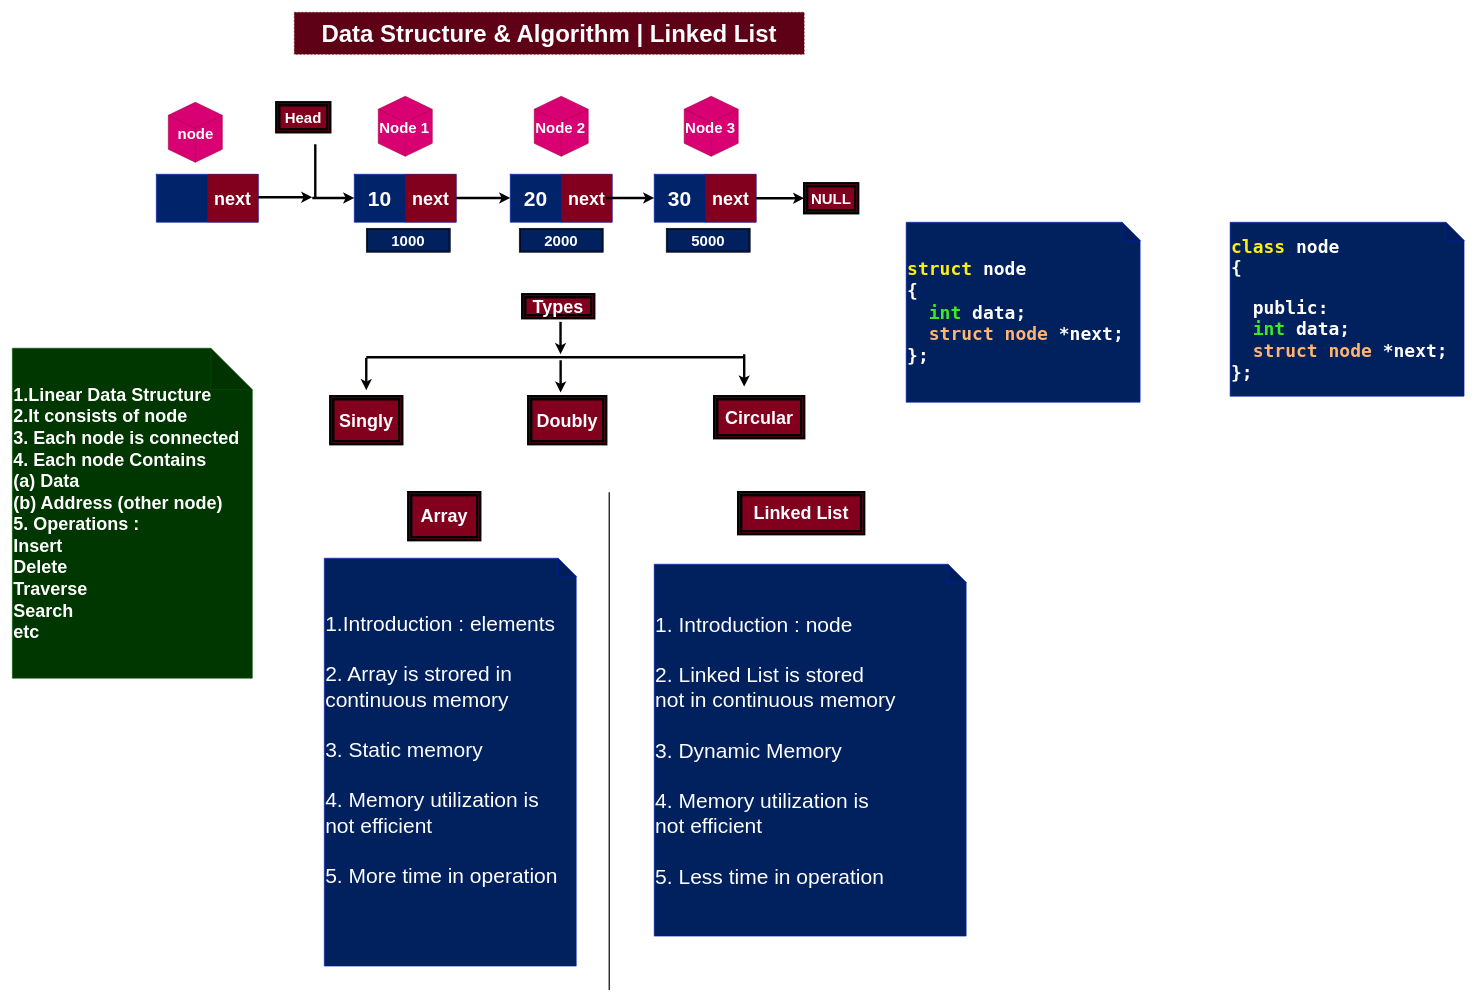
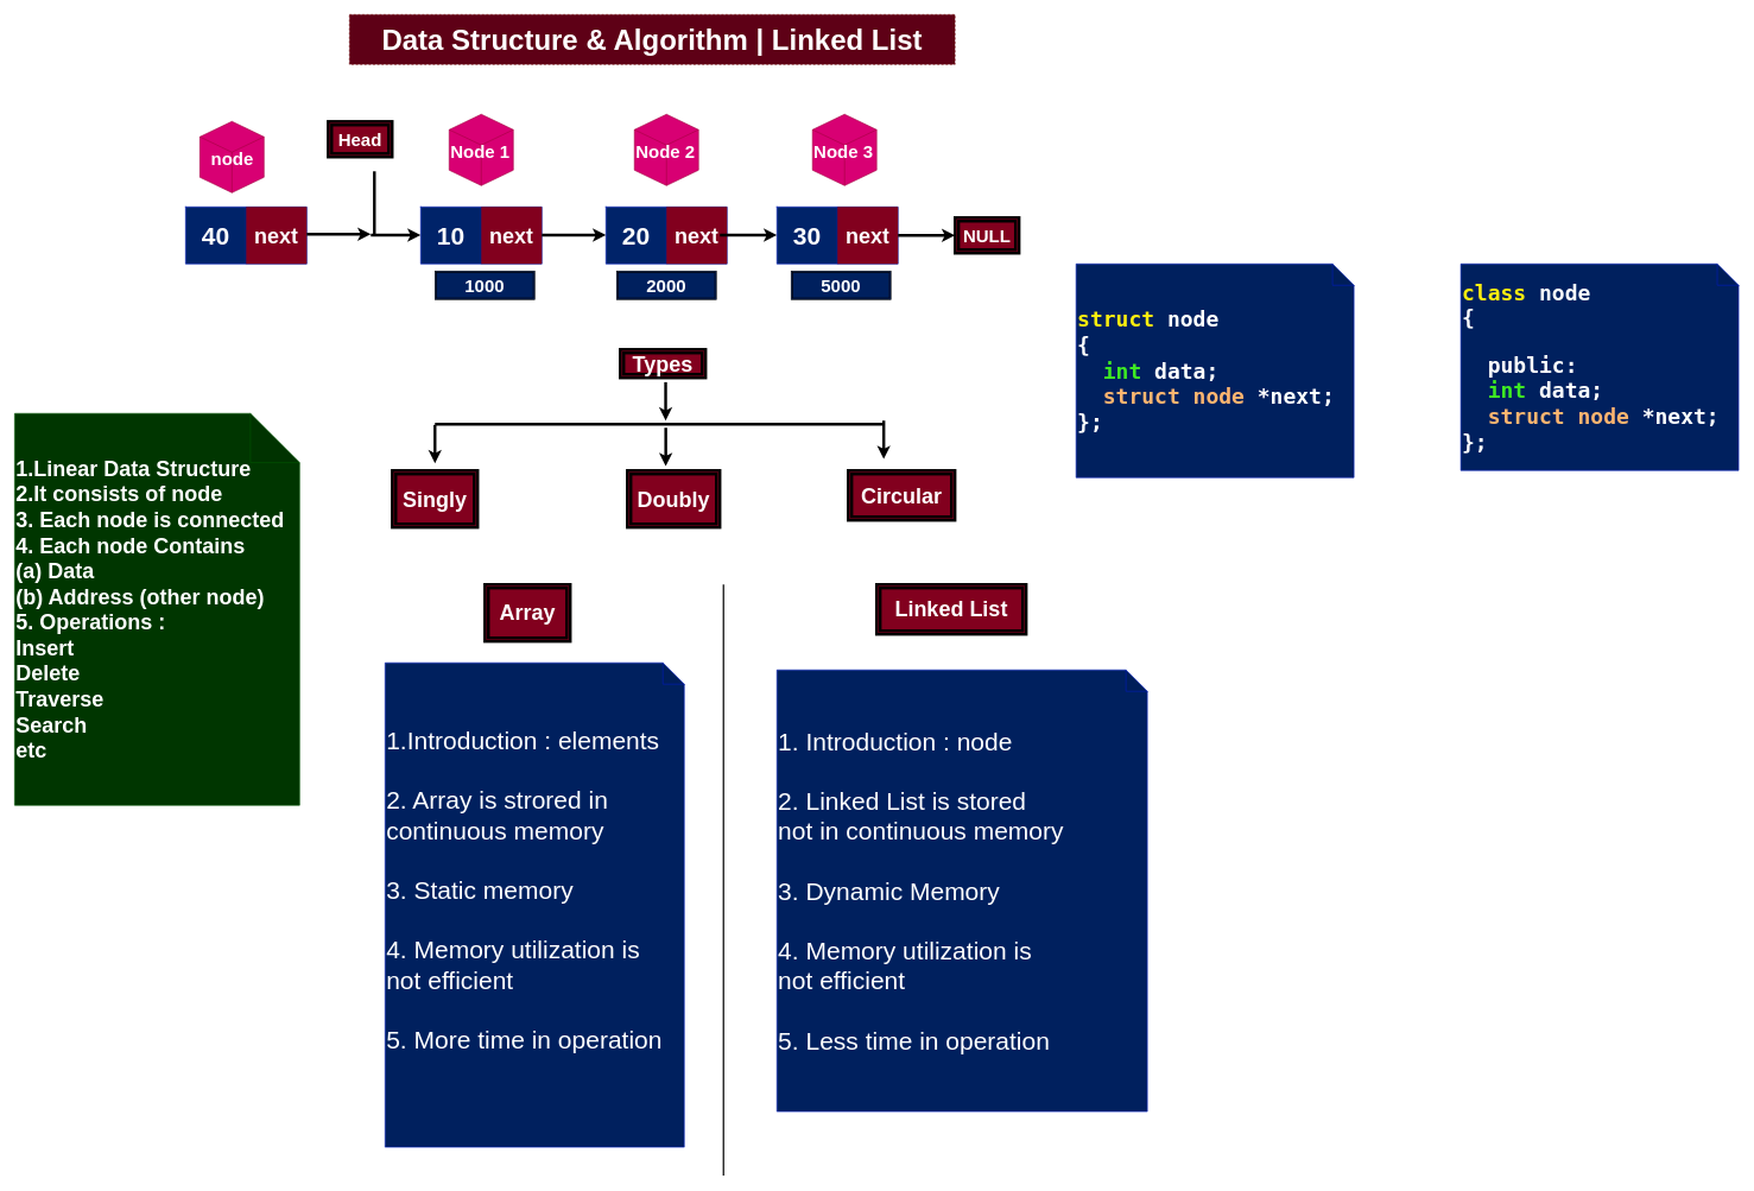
  <mxCell id="0" />
  <mxCell id="1" parent="0" />
  <mxCell id="2" value="&lt;font style=&quot;font-size: 40px&quot;&gt;&lt;b&gt;Data Structure &amp;amp; Algorithm | Linked List&lt;/b&gt;&lt;/font&gt;" style="rounded=0;whiteSpace=wrap;html=1;fillColor=#5E0016;strokeColor=#6F0000;fontColor=#ffffff;dashed=1;" parent="1" vertex="1"><mxGeometry x="490" y="20" width="850" height="70" as="geometry" /></mxCell>
  <mxCell id="3" value="&lt;font style=&quot;font-size: 30px&quot;&gt;&lt;b&gt;1.Linear Data Structure&amp;nbsp;&lt;br&gt;2.It consists of node&lt;br&gt;3. Each node is connected&lt;br&gt;4. Each node Contains&lt;br&gt;(a) Data&amp;nbsp;&lt;br&gt;(b) Address (other node)&lt;br&gt;5. Operations :&lt;br&gt;Insert&lt;br&gt;Delete&lt;br&gt;Traverse&lt;br&gt;Search&lt;br&gt;etc&lt;br&gt;&lt;/b&gt;&lt;/font&gt;" style="shape=note;whiteSpace=wrap;html=1;backgroundOutline=1;darkOpacity=0.05;fillColor=#003600;size=69;strokeColor=#005700;fontColor=#ffffff;align=left;" parent="1" vertex="1"><mxGeometry x="20" y="580" width="400" height="550" as="geometry" /></mxCell>
  <mxCell id="4" value="" style="shape=table;startSize=0;container=1;collapsible=0;childLayout=tableLayout;fillColor=#002369;strokeColor=#001DBC;fontColor=#ffffff;" parent="1" vertex="1"><mxGeometry x="590" y="290" width="170" height="80" as="geometry" /></mxCell>
  <mxCell id="5" value="" style="shape=partialRectangle;collapsible=0;dropTarget=0;pointerEvents=0;fillColor=none;top=0;left=0;bottom=0;right=0;points=[[0,0.5],[1,0.5]];portConstraint=eastwest;" parent="4" vertex="1"><mxGeometry width="170" height="80" as="geometry" /></mxCell>
  <mxCell id="6" value="&lt;b&gt;&lt;font style=&quot;font-size: 35px&quot; color=&quot;#ffffff&quot;&gt;10&lt;/font&gt;&lt;/b&gt;" style="shape=partialRectangle;html=1;whiteSpace=wrap;connectable=0;overflow=hidden;fillColor=none;top=0;left=0;bottom=0;right=0;pointerEvents=1;" parent="5" vertex="1"><mxGeometry width="85" height="80" as="geometry"><mxRectangle width="85" height="80" as="alternateBounds" /></mxGeometry></mxCell>
  <mxCell id="7" value="&lt;b style=&quot;font-size: 30px&quot;&gt;next&lt;/b&gt;" style="shape=partialRectangle;html=1;whiteSpace=wrap;connectable=0;overflow=hidden;fillColor=#82001E;top=0;left=0;bottom=0;right=0;pointerEvents=1;strokeColor=#6F0000;fontColor=#ffffff;" parent="5" vertex="1"><mxGeometry x="85" width="85" height="80" as="geometry"><mxRectangle width="85" height="80" as="alternateBounds" /></mxGeometry></mxCell>
  <mxCell id="8" value="" style="shape=table;startSize=0;container=1;collapsible=0;childLayout=tableLayout;fillColor=#002369;strokeColor=#001DBC;fontColor=#ffffff;" parent="1" vertex="1"><mxGeometry x="850" y="290" width="170" height="80" as="geometry" /></mxCell>
  <mxCell id="9" value="" style="shape=partialRectangle;collapsible=0;dropTarget=0;pointerEvents=0;fillColor=none;top=0;left=0;bottom=0;right=0;points=[[0,0.5],[1,0.5]];portConstraint=eastwest;" parent="8" vertex="1"><mxGeometry width="170" height="80" as="geometry" /></mxCell>
  <mxCell id="10" value="&lt;b&gt;&lt;font style=&quot;font-size: 35px&quot; color=&quot;#ffffff&quot;&gt;20&lt;/font&gt;&lt;/b&gt;" style="shape=partialRectangle;html=1;whiteSpace=wrap;connectable=0;overflow=hidden;fillColor=none;top=0;left=0;bottom=0;right=0;pointerEvents=1;" parent="9" vertex="1"><mxGeometry width="85" height="80" as="geometry"><mxRectangle width="85" height="80" as="alternateBounds" /></mxGeometry></mxCell>
  <mxCell id="11" value="" style="shape=partialRectangle;html=1;whiteSpace=wrap;connectable=0;overflow=hidden;fillColor=none;top=0;left=0;bottom=0;right=0;pointerEvents=1;" parent="9" vertex="1"><mxGeometry x="85" width="85" height="80" as="geometry"><mxRectangle width="85" height="80" as="alternateBounds" /></mxGeometry></mxCell>
  <mxCell id="12" value="" style="shape=table;startSize=0;container=1;collapsible=0;childLayout=tableLayout;fillColor=#002369;strokeColor=#001DBC;fontColor=#ffffff;" parent="1" vertex="1"><mxGeometry x="1090" y="290" width="170" height="80" as="geometry" /></mxCell>
  <mxCell id="13" value="" style="shape=partialRectangle;collapsible=0;dropTarget=0;pointerEvents=0;fillColor=none;top=0;left=0;bottom=0;right=0;points=[[0,0.5],[1,0.5]];portConstraint=eastwest;" parent="12" vertex="1"><mxGeometry width="170" height="80" as="geometry" /></mxCell>
  <mxCell id="14" value="&lt;b&gt;&lt;font style=&quot;font-size: 35px&quot; color=&quot;#ffffff&quot;&gt;30&lt;/font&gt;&lt;/b&gt;" style="shape=partialRectangle;html=1;whiteSpace=wrap;connectable=0;overflow=hidden;fillColor=none;top=0;left=0;bottom=0;right=0;pointerEvents=1;" parent="13" vertex="1"><mxGeometry width="85" height="80" as="geometry"><mxRectangle width="85" height="80" as="alternateBounds" /></mxGeometry></mxCell>
  <mxCell id="15" value="" style="shape=partialRectangle;html=1;whiteSpace=wrap;connectable=0;overflow=hidden;fillColor=none;top=0;left=0;bottom=0;right=0;pointerEvents=1;" parent="13" vertex="1"><mxGeometry x="85" width="85" height="80" as="geometry"><mxRectangle width="85" height="80" as="alternateBounds" /></mxGeometry></mxCell>
  <mxCell id="16" value="" style="edgeStyle=segmentEdgeStyle;endArrow=classic;html=1;rounded=0;strokeWidth=4;" parent="1" target="9" edge="1"><mxGeometry width="50" height="50" relative="1" as="geometry"><mxPoint x="760" y="329.5" as="sourcePoint" /><mxPoint x="840" y="330" as="targetPoint" /></mxGeometry></mxCell>
  <mxCell id="17" value="&lt;font color=&quot;#ffffff&quot; size=&quot;1&quot;&gt;&lt;b style=&quot;font-size: 30px&quot;&gt;next&lt;/b&gt;&lt;/font&gt;" style="shape=partialRectangle;html=1;whiteSpace=wrap;connectable=0;overflow=hidden;fillColor=#82001E;top=0;left=0;bottom=0;right=0;pointerEvents=1;strokeColor=#6F0000;fontColor=#ffffff;" parent="1" vertex="1"><mxGeometry x="935" y="290" width="85" height="80" as="geometry"><mxRectangle width="85" height="80" as="alternateBounds" /></mxGeometry></mxCell>
  <mxCell id="18" value="&lt;font color=&quot;#ffffff&quot; size=&quot;1&quot;&gt;&lt;b style=&quot;font-size: 30px&quot;&gt;next&lt;/b&gt;&lt;/font&gt;" style="shape=partialRectangle;html=1;whiteSpace=wrap;connectable=0;overflow=hidden;fillColor=#82001E;top=0;left=0;bottom=0;right=0;pointerEvents=1;strokeColor=#6F0000;fontColor=#ffffff;" parent="1" vertex="1"><mxGeometry x="1175" y="290" width="85" height="80" as="geometry"><mxRectangle width="85" height="80" as="alternateBounds" /></mxGeometry></mxCell>
  <mxCell id="19" value="" style="edgeStyle=segmentEdgeStyle;endArrow=classic;html=1;rounded=0;strokeWidth=4;" parent="1" edge="1"><mxGeometry width="50" height="50" relative="1" as="geometry"><mxPoint x="1010" y="329.5" as="sourcePoint" /><mxPoint x="1090" y="330" as="targetPoint" /></mxGeometry></mxCell>
  <mxCell id="20" value="" style="edgeStyle=segmentEdgeStyle;endArrow=classic;html=1;rounded=0;strokeWidth=4;" parent="1" target="5" edge="1"><mxGeometry width="50" height="50" relative="1" as="geometry"><mxPoint x="520" y="329.5" as="sourcePoint" /><mxPoint x="570" y="329.5" as="targetPoint" /></mxGeometry></mxCell>
  <mxCell id="21" value="" style="line;strokeWidth=4;direction=south;html=1;fillColor=#82001E;" parent="1" vertex="1"><mxGeometry x="520" y="240" width="10" height="90" as="geometry" /></mxCell>
  <mxCell id="22" value="&lt;font style=&quot;font-size: 25px&quot; color=&quot;#ffffff&quot;&gt;Head&lt;/font&gt;" style="shape=ext;double=1;rounded=0;whiteSpace=wrap;html=1;strokeWidth=4;fillColor=#82001E;fontStyle=1" parent="1" vertex="1"><mxGeometry x="460" y="170" width="90" height="50" as="geometry" /></mxCell>
  <mxCell id="23" value="&lt;font color=&quot;#ffffff&quot;&gt;&lt;span style=&quot;font-size: 25px&quot;&gt;NULL&lt;/span&gt;&lt;/font&gt;" style="shape=ext;double=1;rounded=0;whiteSpace=wrap;html=1;strokeWidth=4;fillColor=#82001E;fontStyle=1" parent="1" vertex="1"><mxGeometry x="1340" y="305" width="90" height="50" as="geometry" /></mxCell>
  <mxCell id="24" value="" style="edgeStyle=segmentEdgeStyle;endArrow=classic;html=1;rounded=0;strokeWidth=4;" parent="1" edge="1"><mxGeometry width="50" height="50" relative="1" as="geometry"><mxPoint x="1260" y="330" as="sourcePoint" /><mxPoint x="1340" y="330.5" as="targetPoint" /></mxGeometry></mxCell>
  <mxCell id="25" value="&lt;font style=&quot;font-size: 30px&quot; color=&quot;#ffffff&quot;&gt;&lt;b&gt;Singly&lt;/b&gt;&lt;/font&gt;" style="shape=ext;double=1;rounded=0;whiteSpace=wrap;html=1;strokeWidth=4;fillColor=#82001E;" parent="1" vertex="1"><mxGeometry x="550" y="660" width="120" height="80" as="geometry" /></mxCell>
  <mxCell id="26" value="&lt;font style=&quot;font-size: 30px&quot; color=&quot;#ffffff&quot;&gt;&lt;b&gt;Doubly&lt;/b&gt;&lt;/font&gt;" style="shape=ext;double=1;rounded=0;whiteSpace=wrap;html=1;strokeWidth=4;fillColor=#82001E;" parent="1" vertex="1"><mxGeometry x="880" y="660" width="130" height="80" as="geometry" /></mxCell>
  <mxCell id="27" value="&lt;font style=&quot;font-size: 30px&quot; color=&quot;#ffffff&quot;&gt;&lt;b&gt;Circular&lt;/b&gt;&lt;/font&gt;" style="shape=ext;double=1;rounded=0;whiteSpace=wrap;html=1;strokeWidth=4;fillColor=#82001E;" parent="1" vertex="1"><mxGeometry x="1190" y="660" width="150" height="70" as="geometry" /></mxCell>
  <mxCell id="28" value="&lt;font style=&quot;font-size: 30px&quot; color=&quot;#ffffff&quot;&gt;&lt;b&gt;Types&lt;/b&gt;&lt;/font&gt;" style="shape=ext;double=1;rounded=0;whiteSpace=wrap;html=1;strokeWidth=4;fillColor=#82001E;" parent="1" vertex="1"><mxGeometry x="870" y="490" width="120" height="40" as="geometry" /></mxCell>
  <mxCell id="29" value="" style="line;strokeWidth=4;html=1;perimeter=backbonePerimeter;points=[];outlineConnect=0;fillColor=#82001E;" parent="1" vertex="1"><mxGeometry x="610" y="590" width="630" height="10" as="geometry" /></mxCell>
  <mxCell id="30" value="" style="edgeStyle=segmentEdgeStyle;endArrow=classic;html=1;rounded=0;strokeWidth=4;" parent="1" source="29" edge="1"><mxGeometry width="50" height="50" relative="1" as="geometry"><mxPoint x="610" y="600" as="sourcePoint" /><mxPoint x="610" y="650" as="targetPoint" /></mxGeometry></mxCell>
  <mxCell id="31" value="" style="edgeStyle=segmentEdgeStyle;endArrow=classic;html=1;rounded=0;strokeWidth=4;" parent="1" edge="1"><mxGeometry width="50" height="50" relative="1" as="geometry"><mxPoint x="1240" y="590" as="sourcePoint" /><mxPoint x="1240" y="644" as="targetPoint" /></mxGeometry></mxCell>
  <mxCell id="32" value="" style="edgeStyle=segmentEdgeStyle;endArrow=classic;html=1;rounded=0;strokeWidth=4;" parent="1" edge="1"><mxGeometry width="50" height="50" relative="1" as="geometry"><mxPoint x="934" y="600" as="sourcePoint" /><mxPoint x="934" y="654" as="targetPoint" /></mxGeometry></mxCell>
  <mxCell id="33" value="&lt;font style=&quot;font-size: 35px&quot;&gt;1.Introduction : elements&lt;br&gt;&lt;br&gt;2. Array is strored in continuous memory&lt;br&gt;&lt;br&gt;3. Static memory&lt;br&gt;&lt;br&gt;4. Memory utilization is&lt;br&gt;not efficient&lt;br&gt;&lt;br&gt;5. More time in operation&lt;br&gt;&lt;br&gt;&lt;/font&gt;" style="shape=note;whiteSpace=wrap;html=1;backgroundOutline=1;darkOpacity=0.05;align=left;fillColor=#00205E;strokeColor=#001DBC;fontColor=#ffffff;" parent="1" vertex="1"><mxGeometry x="540" y="930" width="420" height="680" as="geometry" /></mxCell>
  <mxCell id="34" value="&lt;span style=&quot;font-size: 35px&quot;&gt;&lt;br&gt;&lt;br&gt;1. Introduction : node&lt;br&gt;&lt;br&gt;2. Linked List is stored&amp;nbsp;&lt;br&gt;not in continuous memory&lt;br&gt;&lt;br&gt;3. Dynamic Memory&lt;br&gt;&lt;br&gt;&lt;/span&gt;&lt;span style=&quot;font-size: 35px&quot;&gt;4. Memory utilization is&lt;/span&gt;&lt;br style=&quot;font-size: 35px&quot;&gt;&lt;span style=&quot;font-size: 35px&quot;&gt;not efficient&lt;/span&gt;&lt;span style=&quot;font-size: 35px&quot;&gt;&amp;nbsp;&lt;br&gt;&lt;br&gt;&lt;/span&gt;&lt;span style=&quot;font-size: 35px&quot;&gt;5. Less time in operation&lt;/span&gt;&lt;br style=&quot;font-size: 35px&quot;&gt;&lt;span style=&quot;font-size: 35px&quot;&gt;&lt;br&gt;&lt;br&gt;&lt;/span&gt;" style="shape=note;whiteSpace=wrap;html=1;backgroundOutline=1;darkOpacity=0.05;fillColor=#00205E;strokeColor=#001DBC;fontColor=#ffffff;align=left;" parent="1" vertex="1"><mxGeometry x="1090" y="940" width="520" height="620" as="geometry" /></mxCell>
  <mxCell id="35" value="" style="line;strokeWidth=2;direction=south;html=1;align=left;" parent="1" vertex="1"><mxGeometry x="1010" y="820" width="10" height="830" as="geometry" /></mxCell>
  <mxCell id="36" value="&lt;font color=&quot;#ffffff&quot; size=&quot;1&quot;&gt;&lt;b style=&quot;font-size: 25px&quot;&gt;1000&lt;/b&gt;&lt;/font&gt;" style="shape=ext;double=1;rounded=0;whiteSpace=wrap;html=1;fillColor=#00205E;align=center;" parent="1" vertex="1"><mxGeometry x="610" y="380" width="140" height="40" as="geometry" /></mxCell>
  <mxCell id="37" value="&lt;font color=&quot;#ffffff&quot; size=&quot;1&quot;&gt;&lt;b style=&quot;font-size: 25px&quot;&gt;2000&lt;/b&gt;&lt;/font&gt;" style="shape=ext;double=1;rounded=0;whiteSpace=wrap;html=1;fillColor=#00205E;align=center;" parent="1" vertex="1"><mxGeometry x="865" y="380" width="140" height="40" as="geometry" /></mxCell>
  <mxCell id="38" value="&lt;font color=&quot;#ffffff&quot; size=&quot;1&quot;&gt;&lt;b style=&quot;font-size: 25px&quot;&gt;5000&lt;/b&gt;&lt;/font&gt;" style="shape=ext;double=1;rounded=0;whiteSpace=wrap;html=1;fillColor=#00205E;align=center;" parent="1" vertex="1"><mxGeometry x="1110" y="380" width="140" height="40" as="geometry" /></mxCell>
  <mxCell id="39" value="&lt;pre style=&quot;max-height: 600px ; font-size: 30px&quot;&gt;&lt;code class=&quot;dsa hljs cpp&quot; style=&quot;font-size: 30px&quot;&gt;&lt;span class=&quot;hljs-class&quot; style=&quot;font-size: 30px&quot;&gt;&lt;font color=&quot;#ffef0f&quot;&gt;&lt;span class=&quot;hljs-keyword&quot; style=&quot;font-size: 30px&quot;&gt;struct&lt;/span&gt; &lt;/font&gt;&lt;span class=&quot;hljs-title&quot; style=&quot;font-size: 30px&quot;&gt;node&lt;/span&gt;&lt;br style=&quot;font-size: 30px&quot;&gt;{&lt;/span&gt;&lt;br style=&quot;font-size: 30px&quot;&gt;  &lt;font color=&quot;#3eea23&quot;&gt;&lt;span class=&quot;hljs-keyword&quot; style=&quot;font-size: 30px&quot;&gt;int&lt;/span&gt; &lt;/font&gt;data;&lt;br style=&quot;font-size: 30px&quot;&gt;  &lt;span class=&quot;hljs-class&quot; style=&quot;font-size: 30px&quot;&gt;&lt;font color=&quot;#ffb570&quot;&gt;&lt;span class=&quot;hljs-keyword&quot; style=&quot;font-size: 30px&quot;&gt;struct&lt;/span&gt; &lt;span class=&quot;hljs-title&quot; style=&quot;font-size: 30px&quot;&gt;node&lt;/span&gt;&lt;/font&gt; *&lt;span class=&quot;hljs-title&quot; style=&quot;font-size: 30px&quot;&gt;next&lt;/span&gt;;&lt;/span&gt;&lt;br style=&quot;font-size: 30px&quot;&gt;};&lt;/code&gt;&lt;/pre&gt;" style="shape=note;whiteSpace=wrap;html=1;backgroundOutline=1;darkOpacity=0.05;fillColor=#00205E;strokeColor=#001DBC;fontColor=#ffffff;align=left;fontSize=30;fontStyle=1" parent="1" vertex="1"><mxGeometry x="1510" y="370" width="390" height="300" as="geometry" /></mxCell>
  <mxCell id="40" value="&lt;font style=&quot;font-size: 30px&quot; color=&quot;#ffffff&quot;&gt;&lt;b&gt;Array&lt;/b&gt;&lt;/font&gt;" style="shape=ext;double=1;rounded=0;whiteSpace=wrap;html=1;strokeWidth=4;fillColor=#82001E;" parent="1" vertex="1"><mxGeometry x="680" y="820" width="120" height="80" as="geometry" /></mxCell>
  <mxCell id="41" value="&lt;font style=&quot;font-size: 30px&quot; color=&quot;#ffffff&quot;&gt;&lt;b&gt;Linked List&lt;/b&gt;&lt;/font&gt;" style="shape=ext;double=1;rounded=0;whiteSpace=wrap;html=1;strokeWidth=4;fillColor=#82001E;" parent="1" vertex="1"><mxGeometry x="1230" y="820" width="210" height="70" as="geometry" /></mxCell>
  <mxCell id="42" value="&lt;b&gt;&lt;font style=&quot;font-size: 25px&quot;&gt;Node 1&lt;/font&gt;&lt;br&gt;&lt;/b&gt;" style="html=1;whiteSpace=wrap;shape=isoCube2;backgroundOutline=1;isoAngle=15;fontSize=30;fillColor=#d80073;align=left;strokeColor=#A50040;fontColor=#ffffff;" parent="1" vertex="1"><mxGeometry x="630" y="160" width="90" height="100" as="geometry" /></mxCell>
  <mxCell id="43" value="&lt;b&gt;&lt;font style=&quot;font-size: 25px&quot;&gt;Node 2&lt;/font&gt;&lt;br&gt;&lt;/b&gt;" style="html=1;whiteSpace=wrap;shape=isoCube2;backgroundOutline=1;isoAngle=15;fontSize=30;fillColor=#d80073;align=left;strokeColor=#A50040;fontColor=#ffffff;" parent="1" vertex="1"><mxGeometry x="890" y="160" width="90" height="100" as="geometry" /></mxCell>
  <mxCell id="44" value="&lt;b&gt;&lt;font style=&quot;font-size: 25px&quot;&gt;Node 3&lt;/font&gt;&lt;br&gt;&lt;/b&gt;" style="html=1;whiteSpace=wrap;shape=isoCube2;backgroundOutline=1;isoAngle=15;fontSize=30;fillColor=#d80073;align=left;strokeColor=#A50040;fontColor=#ffffff;" parent="1" vertex="1"><mxGeometry x="1140" y="160" width="90" height="100" as="geometry" /></mxCell>
  <mxCell id="45" value="" style="edgeStyle=segmentEdgeStyle;endArrow=classic;html=1;rounded=0;strokeWidth=4;" parent="1" edge="1"><mxGeometry width="50" height="50" relative="1" as="geometry"><mxPoint x="933.82" y="536" as="sourcePoint" /><mxPoint x="933.82" y="590" as="targetPoint" /></mxGeometry></mxCell>
  <mxCell id="46" value="&lt;pre style=&quot;max-height: 600px ; font-size: 30px&quot;&gt;&lt;code class=&quot;dsa hljs cpp&quot; style=&quot;font-size: 30px&quot;&gt;&lt;span class=&quot;hljs-class&quot; style=&quot;font-size: 30px&quot;&gt;&lt;span class=&quot;hljs-title&quot; style=&quot;font-size: 30px&quot;&gt;&lt;font color=&quot;#ffef0f&quot;&gt;class &lt;/font&gt;node&lt;/span&gt;&lt;br style=&quot;font-size: 30px&quot;&gt;{&lt;/span&gt;&lt;/code&gt;&lt;/pre&gt;&lt;pre style=&quot;max-height: 600px ; font-size: 30px&quot;&gt;&lt;code class=&quot;dsa hljs cpp&quot; style=&quot;font-size: 30px&quot;&gt;  public:&lt;br style=&quot;font-size: 30px&quot;&gt;  &lt;font color=&quot;#3eea23&quot;&gt;&lt;span class=&quot;hljs-keyword&quot; style=&quot;font-size: 30px&quot;&gt;int&lt;/span&gt; &lt;/font&gt;data;&lt;br style=&quot;font-size: 30px&quot;&gt;  &lt;span class=&quot;hljs-class&quot; style=&quot;font-size: 30px&quot;&gt;&lt;font color=&quot;#ffb570&quot;&gt;&lt;span class=&quot;hljs-keyword&quot; style=&quot;font-size: 30px&quot;&gt;struct&lt;/span&gt; &lt;span class=&quot;hljs-title&quot; style=&quot;font-size: 30px&quot;&gt;node&lt;/span&gt;&lt;/font&gt; *&lt;span class=&quot;hljs-title&quot; style=&quot;font-size: 30px&quot;&gt;next&lt;/span&gt;;&lt;/span&gt;&lt;br style=&quot;font-size: 30px&quot;&gt;};&lt;/code&gt;&lt;/pre&gt;" style="shape=note;whiteSpace=wrap;html=1;backgroundOutline=1;darkOpacity=0.05;fillColor=#00205E;strokeColor=#001DBC;fontColor=#ffffff;align=left;fontSize=30;fontStyle=1" parent="1" vertex="1"><mxGeometry x="2050" y="370" width="390" height="290" as="geometry" /></mxCell>
  <mxCell id="47" value="&lt;b&gt;&lt;font style=&quot;font-size: 25px&quot;&gt;&amp;nbsp; node&lt;/font&gt;&lt;br&gt;&lt;/b&gt;" style="html=1;whiteSpace=wrap;shape=isoCube2;backgroundOutline=1;isoAngle=15;fontSize=30;fillColor=#d80073;align=left;strokeColor=#A50040;fontColor=#ffffff;" vertex="1" parent="1"><mxGeometry x="280" y="170" width="90" height="100" as="geometry" /></mxCell>
  <mxCell id="48" value="" style="shape=table;startSize=0;container=1;collapsible=0;childLayout=tableLayout;fillColor=#002369;strokeColor=#001DBC;fontColor=#ffffff;" vertex="1" parent="1"><mxGeometry x="260" y="290" width="170" height="80" as="geometry" /></mxCell>
  <mxCell id="49" value="" style="shape=partialRectangle;collapsible=0;dropTarget=0;pointerEvents=0;fillColor=none;top=0;left=0;bottom=0;right=0;points=[[0,0.5],[1,0.5]];portConstraint=eastwest;" vertex="1" parent="48"><mxGeometry width="170" height="80" as="geometry" /></mxCell>
+ <mxCell id="50" value="&lt;b&gt;&lt;font style=&quot;font-size: 35px&quot; color=&quot;#ffffff&quot;&gt;40&lt;/font&gt;&lt;/b&gt;" style="shape=partialRectangle;html=1;whiteSpace=wrap;connectable=0;overflow=hidden;fillColor=none;top=0;left=0;bottom=0;right=0;pointerEvents=1;" vertex="1" parent="49"><mxGeometry width="85" height="80" as="geometry"><mxRectangle width="85" height="80" as="alternateBounds" /></mxGeometry></mxCell>
  <mxCell id="51" value="&lt;b style=&quot;font-size: 30px&quot;&gt;next&lt;/b&gt;" style="shape=partialRectangle;html=1;whiteSpace=wrap;connectable=0;overflow=hidden;fillColor=#82001E;top=0;left=0;bottom=0;right=0;pointerEvents=1;strokeColor=#6F0000;fontColor=#ffffff;" vertex="1" parent="49"><mxGeometry x="85" width="85" height="80" as="geometry"><mxRectangle width="85" height="80" as="alternateBounds" /></mxGeometry></mxCell>
  <mxCell id="52" value="" style="edgeStyle=segmentEdgeStyle;endArrow=classic;html=1;rounded=0;strokeWidth=4;" edge="1" parent="1"><mxGeometry width="50" height="50" relative="1" as="geometry"><mxPoint x="430" y="328.33" as="sourcePoint" /><mxPoint x="520" y="328.33" as="targetPoint" /></mxGeometry></mxCell>
